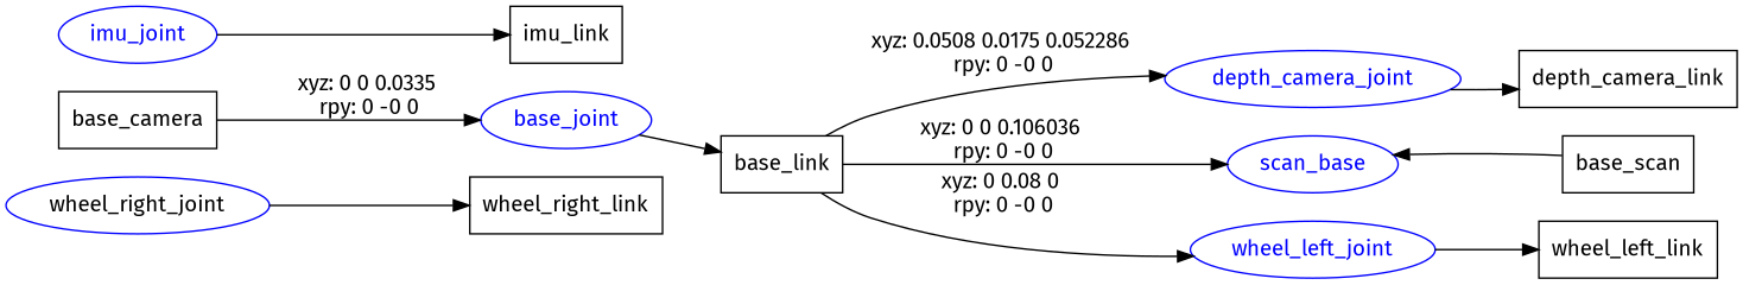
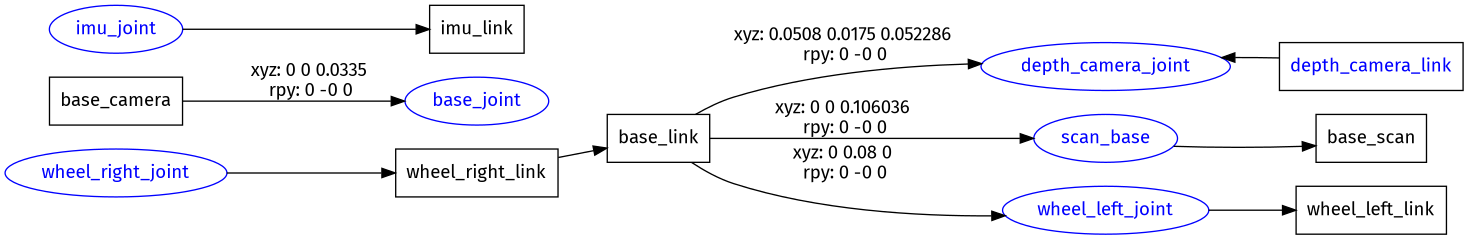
  digraph {
    fontname="Fira Sans"
    rankdir=LR
    node [fontname="Fira Sans" shape=box]
    edge [fontname="Fira Sans"]
    n1 [label=base_camera]
    base_joint [color=blue fontcolor=blue shape=ellipse]
    n3 [label=base_link]
    depth_camera_joint [color=blue fontcolor=blue shape=ellipse]
    n5 [color=blue fontcolor=blue label=scan_base shape=ellipse]
    wheel_left_joint [color=blue fontcolor=blue shape=ellipse]
-   n7 [label=depth_camera_link]
+   n7 [label=depth_camera_link fontcolor=blue]
    imu_joint [color=blue fontcolor=blue shape=ellipse]
    n9 [label=imu_link]
    n10 [label=base_scan]
    n11 [label=wheel_left_link]
-   wheel_right_joint [color=blue fontcolor=black shape=ellipse]
+   wheel_right_joint [color=blue fontcolor=blue shape=ellipse]
    n13 [label=wheel_right_link]
    n1 -> base_joint [label="xyz: 0 0 0.0335 \nrpy: 0 -0 0"]
-   base_joint -> n3
+   n13 -> n3
    n3 -> depth_camera_joint [label="xyz: 0.0508 0.0175 0.052286 \nrpy: 0 -0 0"]
    n3 -> n5 [label="xyz: 0 0 0.106036 \nrpy: 0 -0 0"]
    n3 -> wheel_left_joint [label="xyz: 0 0.08 0 \nrpy: 0 -0 0"]
-   depth_camera_joint -> n7
-   n10 -> n5
+   n7 -> depth_camera_joint
+   n5 -> n10
    wheel_left_joint -> n11
    imu_joint -> n9
    wheel_right_joint -> n13
  }
